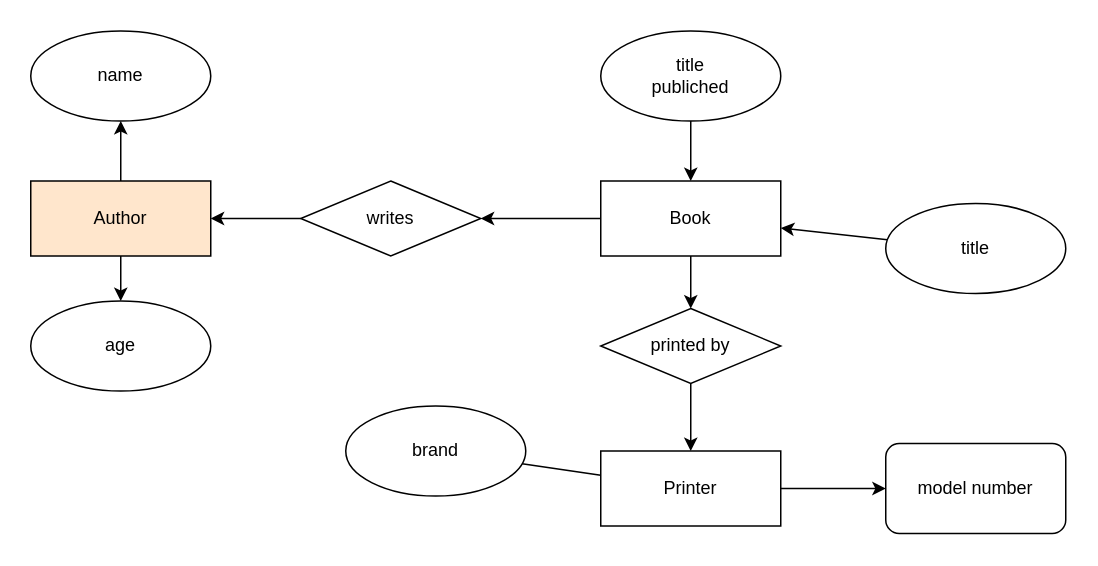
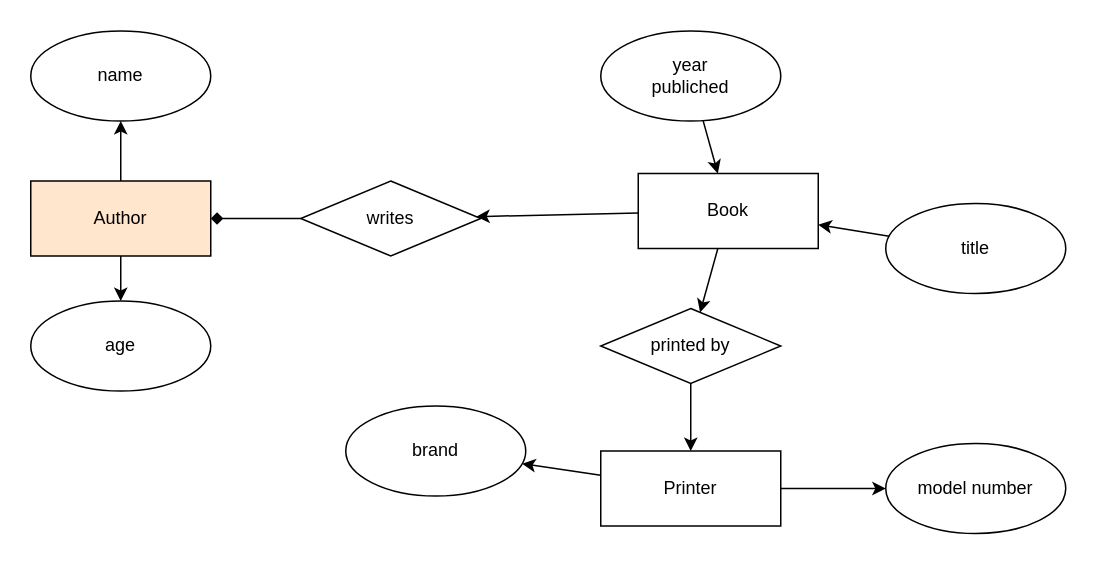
  <mxCell id="0" />
  <mxCell id="1" parent="0" />
- <mxCell id="2" value="" style="edgeStyle=none;html=1;" edge="1" parent="1" source="3" target="7"><mxGeometry relative="1" as="geometry" /></mxCell>
+ <mxCell id="2" value="" style="edgeStyle=none;html=1;endArrow=diamond;" edge="1" parent="1" source="3" target="7"><mxGeometry relative="1" as="geometry" /></mxCell>
  <mxCell id="3" value="writes" style="rhombus;whiteSpace=wrap;html=1;" vertex="1" parent="1"><mxGeometry x="200" y="120" width="120" height="50" as="geometry" /></mxCell>
  <mxCell id="4" value="name" style="ellipse;whiteSpace=wrap;html=1;" vertex="1" parent="1"><mxGeometry x="20" y="20" width="120" height="60" as="geometry" /></mxCell>
  <mxCell id="5" value="" style="edgeStyle=none;html=1;" edge="1" parent="1" source="7" target="8"><mxGeometry relative="1" as="geometry" /></mxCell>
  <mxCell id="6" value="" style="edgeStyle=none;html=1;" edge="1" parent="1" source="7" target="4"><mxGeometry relative="1" as="geometry" /></mxCell>
  <mxCell id="7" value="Author" style="rounded=0;whiteSpace=wrap;html=1;fillColor=#ffe6cc;" vertex="1" parent="1"><mxGeometry x="20" y="120" width="120" height="50" as="geometry" /></mxCell>
  <mxCell id="8" value="age" style="ellipse;whiteSpace=wrap;html=1;" vertex="1" parent="1"><mxGeometry x="20" y="200" width="120" height="60" as="geometry" /></mxCell>
  <mxCell id="9" value="" style="edgeStyle=none;html=1;" edge="1" parent="1" source="11" target="22"><mxGeometry relative="1" as="geometry" /></mxCell>
- <mxCell id="10" value="" style="edgeStyle=none;html=1;endArrow=none;" edge="1" parent="1" source="11" target="21"><mxGeometry relative="1" as="geometry" /></mxCell>
+ <mxCell id="10" value="" style="edgeStyle=none;html=1;" edge="1" parent="1" source="11" target="21"><mxGeometry relative="1" as="geometry" /></mxCell>
  <mxCell id="11" value="Printer" style="rounded=0;whiteSpace=wrap;html=1;" vertex="1" parent="1"><mxGeometry x="400" y="300" width="120" height="50" as="geometry" /></mxCell>
  <mxCell id="12" value="" style="edgeStyle=none;html=1;" edge="1" parent="1" source="14" target="16"><mxGeometry relative="1" as="geometry" /></mxCell>
  <mxCell id="13" value="" style="edgeStyle=none;html=1;" edge="1" parent="1" source="14" target="3"><mxGeometry relative="1" as="geometry" /></mxCell>
- <mxCell id="14" value="Book" style="rounded=0;whiteSpace=wrap;html=1;" vertex="1" parent="1"><mxGeometry x="400" y="120" width="120" height="50" as="geometry" /></mxCell>
+ <mxCell id="14" value="Book" style="rounded=0;whiteSpace=wrap;html=1;" vertex="1" parent="1"><mxGeometry x="425" y="115" width="120" height="50" as="geometry" /></mxCell>
  <mxCell id="15" value="" style="edgeStyle=none;html=1;" edge="1" parent="1" source="16" target="11"><mxGeometry relative="1" as="geometry" /></mxCell>
  <mxCell id="16" value="printed by" style="rhombus;whiteSpace=wrap;html=1;" vertex="1" parent="1"><mxGeometry x="400" y="205" width="120" height="50" as="geometry" /></mxCell>
  <mxCell id="17" value="" style="edgeStyle=none;html=1;" edge="1" parent="1" source="18" target="14"><mxGeometry relative="1" as="geometry" /></mxCell>
- <mxCell id="18" value="title&lt;br&gt;publiched" style="ellipse;whiteSpace=wrap;html=1;" vertex="1" parent="1"><mxGeometry x="400" y="20" width="120" height="60" as="geometry" /></mxCell>
+ <mxCell id="18" value="year&lt;br&gt;publiched" style="ellipse;whiteSpace=wrap;html=1;" vertex="1" parent="1"><mxGeometry x="400" y="20" width="120" height="60" as="geometry" /></mxCell>
  <mxCell id="19" value="" style="edgeStyle=none;html=1;" edge="1" parent="1" source="20" target="14"><mxGeometry relative="1" as="geometry" /></mxCell>
  <mxCell id="20" value="title" style="ellipse;whiteSpace=wrap;html=1;" vertex="1" parent="1"><mxGeometry x="590" y="135" width="120" height="60" as="geometry" /></mxCell>
  <mxCell id="21" value="brand" style="ellipse;whiteSpace=wrap;html=1;" vertex="1" parent="1"><mxGeometry x="230" y="270" width="120" height="60" as="geometry" /></mxCell>
- <mxCell id="22" value="model number" style="whiteSpace=wrap;html=1;rounded=1;" vertex="1" parent="1"><mxGeometry x="590" y="295" width="120" height="60" as="geometry" /></mxCell>
+ <mxCell id="22" value="model number" style="ellipse;whiteSpace=wrap;html=1;" vertex="1" parent="1"><mxGeometry x="590" y="295" width="120" height="60" as="geometry" /></mxCell>
